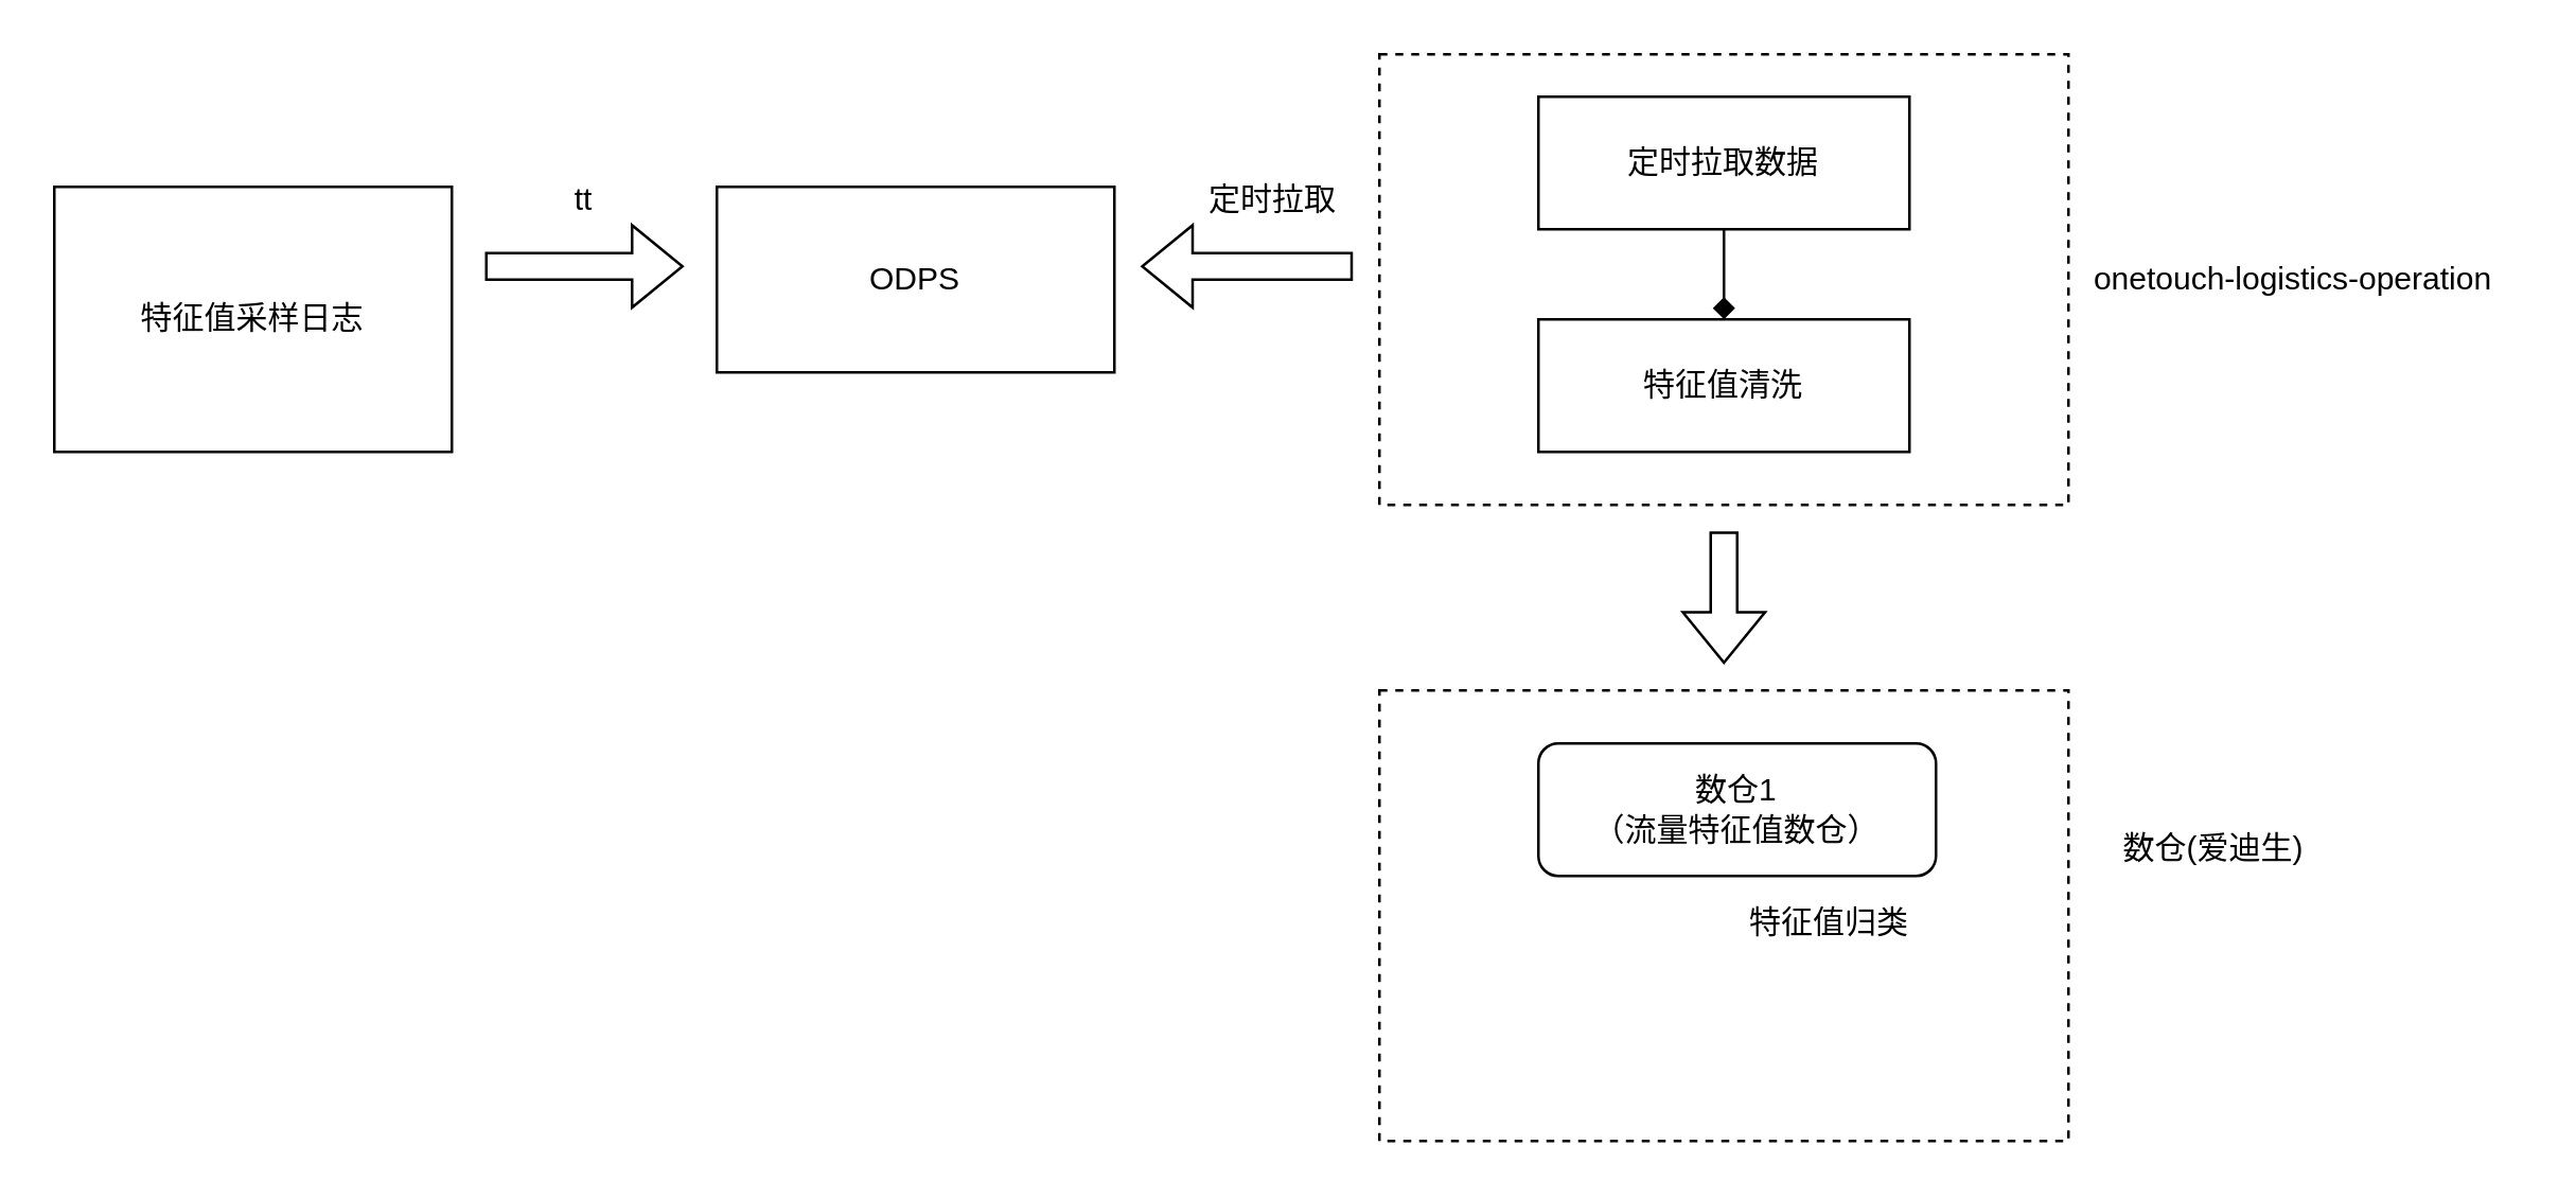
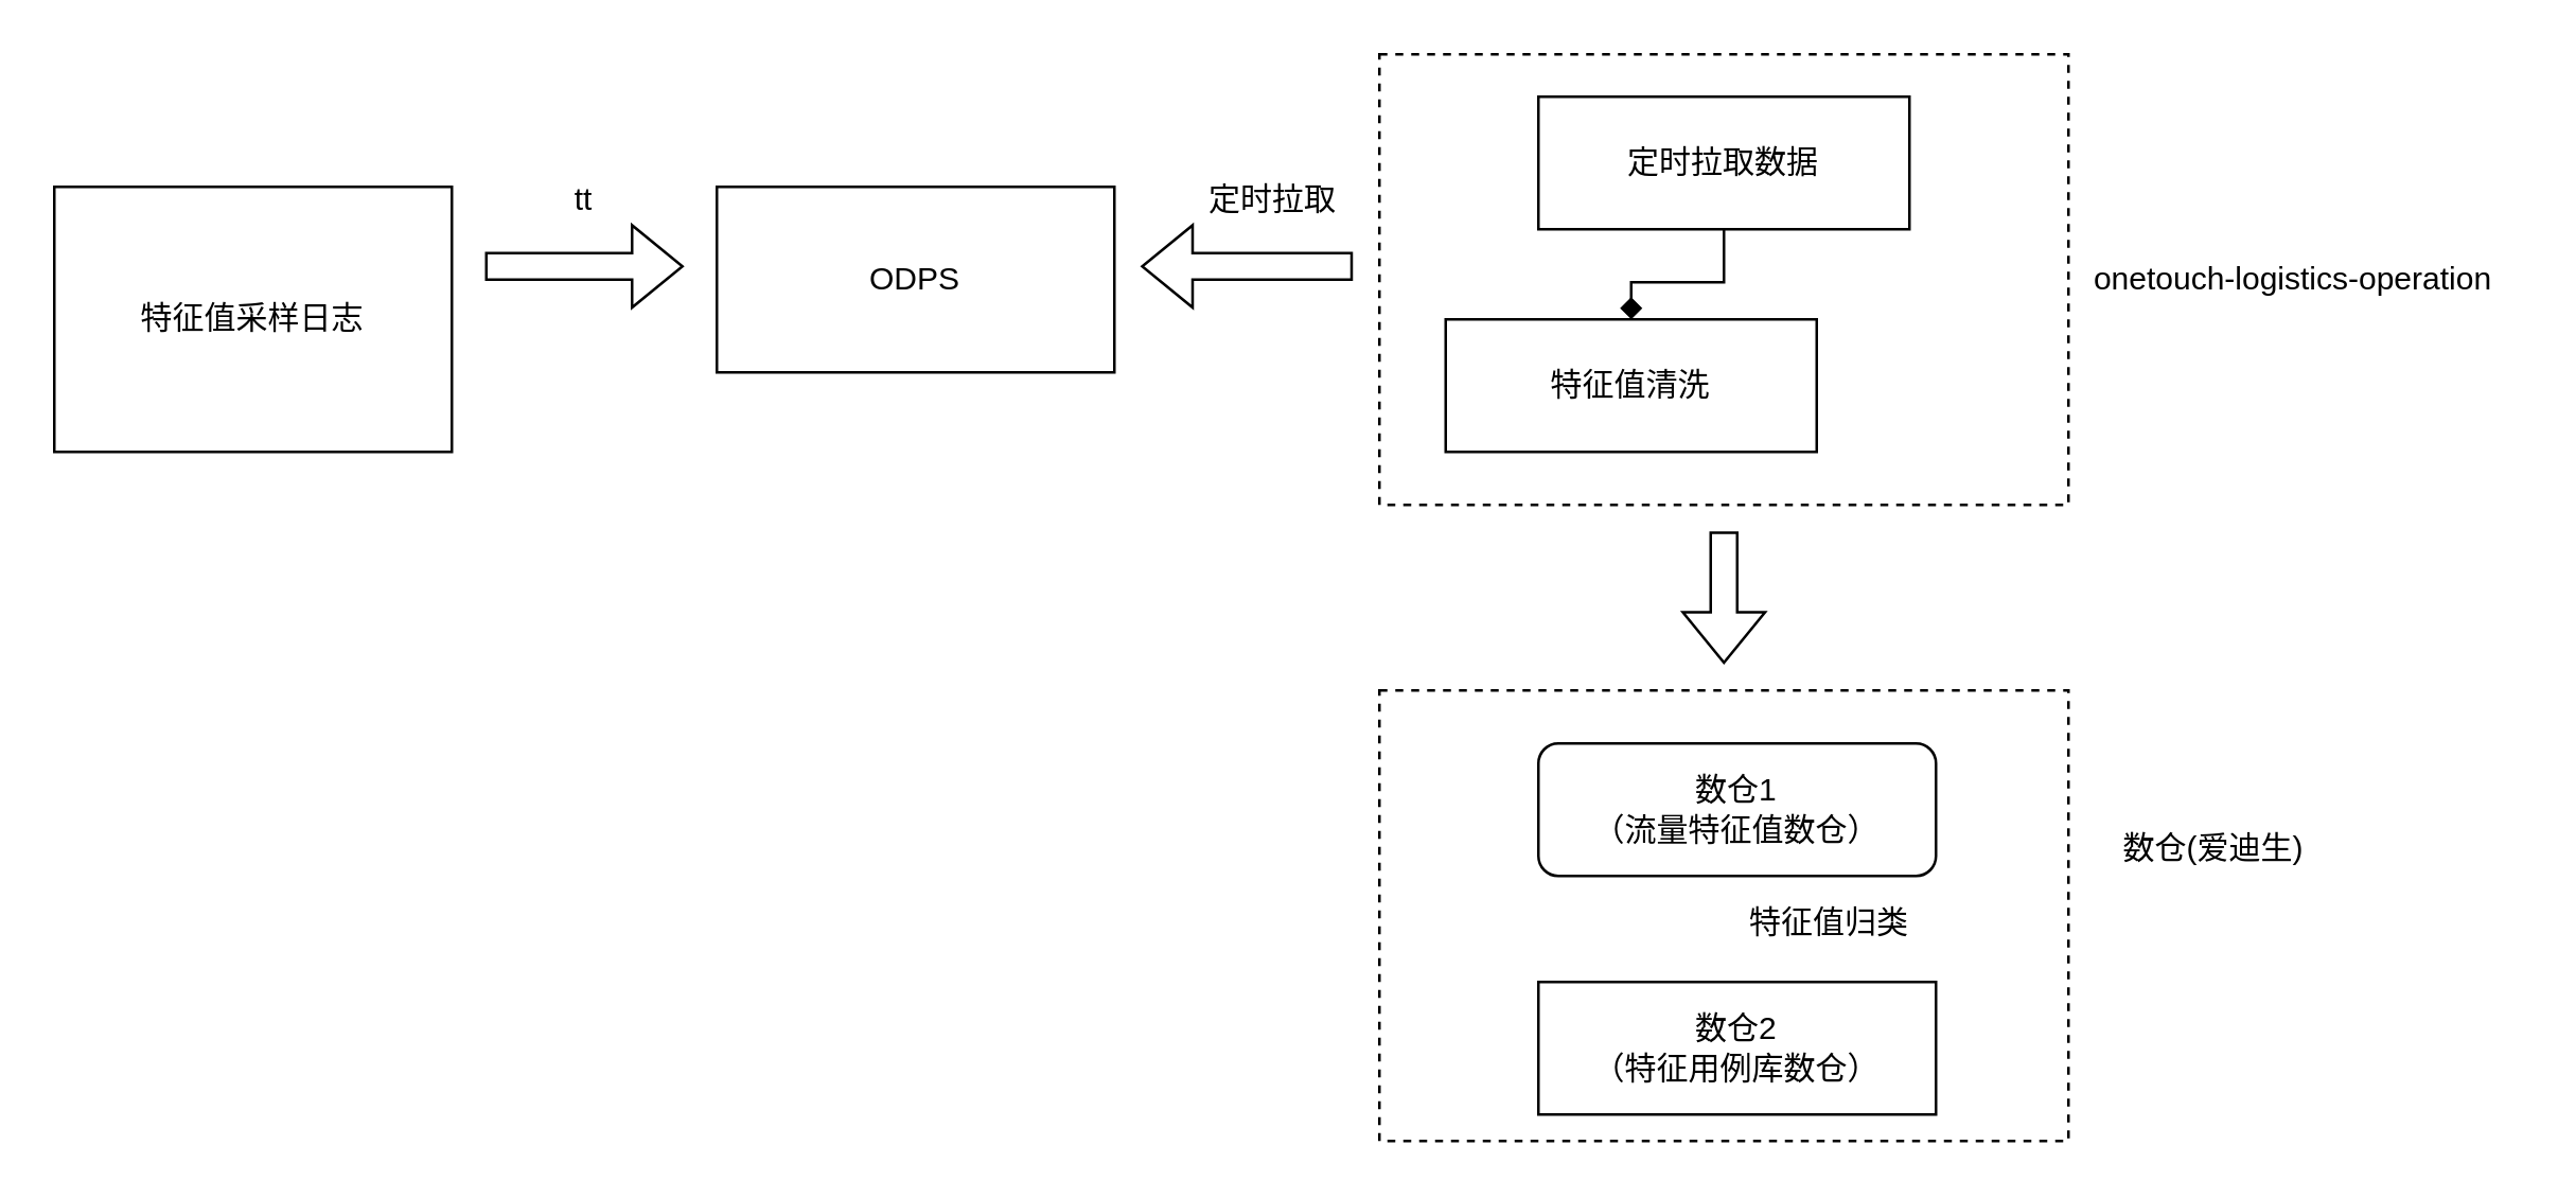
  <mxCell id="0" />
  <mxCell id="1" parent="0" />
  <mxCell id="2" value="" style="rounded=0;whiteSpace=wrap;html=1;fillColor=none;dashed=1;" vertex="1" parent="1"><mxGeometry x="520" y="260" width="260" height="170" as="geometry" /></mxCell>
  <mxCell id="3" value="" style="rounded=0;whiteSpace=wrap;html=1;fillColor=none;dashed=1;" vertex="1" parent="1"><mxGeometry x="520" y="20" width="260" height="170" as="geometry" /></mxCell>
  <mxCell id="4" value="特征值采样日志" style="rounded=0;whiteSpace=wrap;html=1;fillColor=none;" parent="1" vertex="1"><mxGeometry x="20" y="70" width="150" height="100" as="geometry" /></mxCell>
  <mxCell id="5" value="" style="shape=flexArrow;endArrow=classic;html=1;rounded=0;" edge="1" parent="1"><mxGeometry width="50" height="50" relative="1" as="geometry"><mxPoint x="182.5" y="100" as="sourcePoint" /><mxPoint x="257.5" y="100" as="targetPoint" /></mxGeometry></mxCell>
  <mxCell id="6" value="tt" style="text;html=1;align=center;verticalAlign=middle;whiteSpace=wrap;rounded=0;" vertex="1" parent="1"><mxGeometry x="190" y="60" width="60" height="30" as="geometry" /></mxCell>
  <mxCell id="7" value="ODPS" style="rounded=0;whiteSpace=wrap;html=1;fillColor=none;" vertex="1" parent="1"><mxGeometry x="270" y="70" width="150" height="70" as="geometry" /></mxCell>
  <mxCell id="8" style="edgeStyle=orthogonalEdgeStyle;rounded=0;orthogonalLoop=1;jettySize=auto;html=1;exitX=0.5;exitY=1;exitDx=0;exitDy=0;entryX=0.5;entryY=0;entryDx=0;entryDy=0;endArrow=diamond;" edge="1" parent="1" source="9" target="15"><mxGeometry relative="1" as="geometry" /></mxCell>
  <mxCell id="9" value="定时拉取数据" style="rounded=0;whiteSpace=wrap;html=1;fillColor=none;" vertex="1" parent="1"><mxGeometry x="580" y="36" width="140" height="50" as="geometry" /></mxCell>
  <mxCell id="10" value="" style="shape=flexArrow;endArrow=classic;html=1;rounded=0;" edge="1" parent="1"><mxGeometry width="50" height="50" relative="1" as="geometry"><mxPoint x="510" y="100" as="sourcePoint" /><mxPoint x="430" y="100" as="targetPoint" /></mxGeometry></mxCell>
  <mxCell id="11" value="定时拉取" style="text;html=1;align=center;verticalAlign=middle;whiteSpace=wrap;rounded=0;" vertex="1" parent="1"><mxGeometry x="450" y="60" width="60" height="30" as="geometry" /></mxCell>
  <mxCell id="12" value="数仓1&lt;div&gt;（流量特征值数仓）&lt;/div&gt;" style="whiteSpace=wrap;html=1;fillColor=none;rounded=1;" vertex="1" parent="1"><mxGeometry x="580" y="280" width="150" height="50" as="geometry" /></mxCell>
+ <mxCell id="13" value="数仓2&lt;div&gt;（特征用例库数仓）&lt;/div&gt;" style="rounded=0;whiteSpace=wrap;html=1;fillColor=none;" vertex="1" parent="1"><mxGeometry x="580" y="370" width="150" height="50" as="geometry" /></mxCell>
  <mxCell id="14" value="onetouch-logistics-operation" style="text;html=1;align=center;verticalAlign=middle;whiteSpace=wrap;rounded=0;" vertex="1" parent="1"><mxGeometry x="780" y="95" width="170" height="20" as="geometry" /></mxCell>
- <mxCell id="15" value="特征值清洗" style="rounded=0;whiteSpace=wrap;html=1;fillColor=none;" vertex="1" parent="1"><mxGeometry x="580" y="120" width="140" height="50" as="geometry" /></mxCell>
+ <mxCell id="15" value="特征值清洗" style="rounded=0;whiteSpace=wrap;html=1;fillColor=none;" vertex="1" parent="1"><mxGeometry x="545" y="120" width="140" height="50" as="geometry" /></mxCell>
  <mxCell id="16" value="数仓(爱迪生)" style="text;html=1;align=center;verticalAlign=middle;whiteSpace=wrap;rounded=0;" vertex="1" parent="1"><mxGeometry x="750" y="310" width="170" height="20" as="geometry" /></mxCell>
  <mxCell id="17" value="" style="shape=flexArrow;endArrow=classic;html=1;rounded=0;" edge="1" parent="1"><mxGeometry width="50" height="50" relative="1" as="geometry"><mxPoint x="650" y="200" as="sourcePoint" /><mxPoint x="650" y="250" as="targetPoint" /></mxGeometry></mxCell>
  <mxCell id="18" value="特征值归类" style="text;html=1;align=center;verticalAlign=middle;whiteSpace=wrap;rounded=0;" vertex="1" parent="1"><mxGeometry x="650" y="340" width="80" height="15" as="geometry" /></mxCell>
